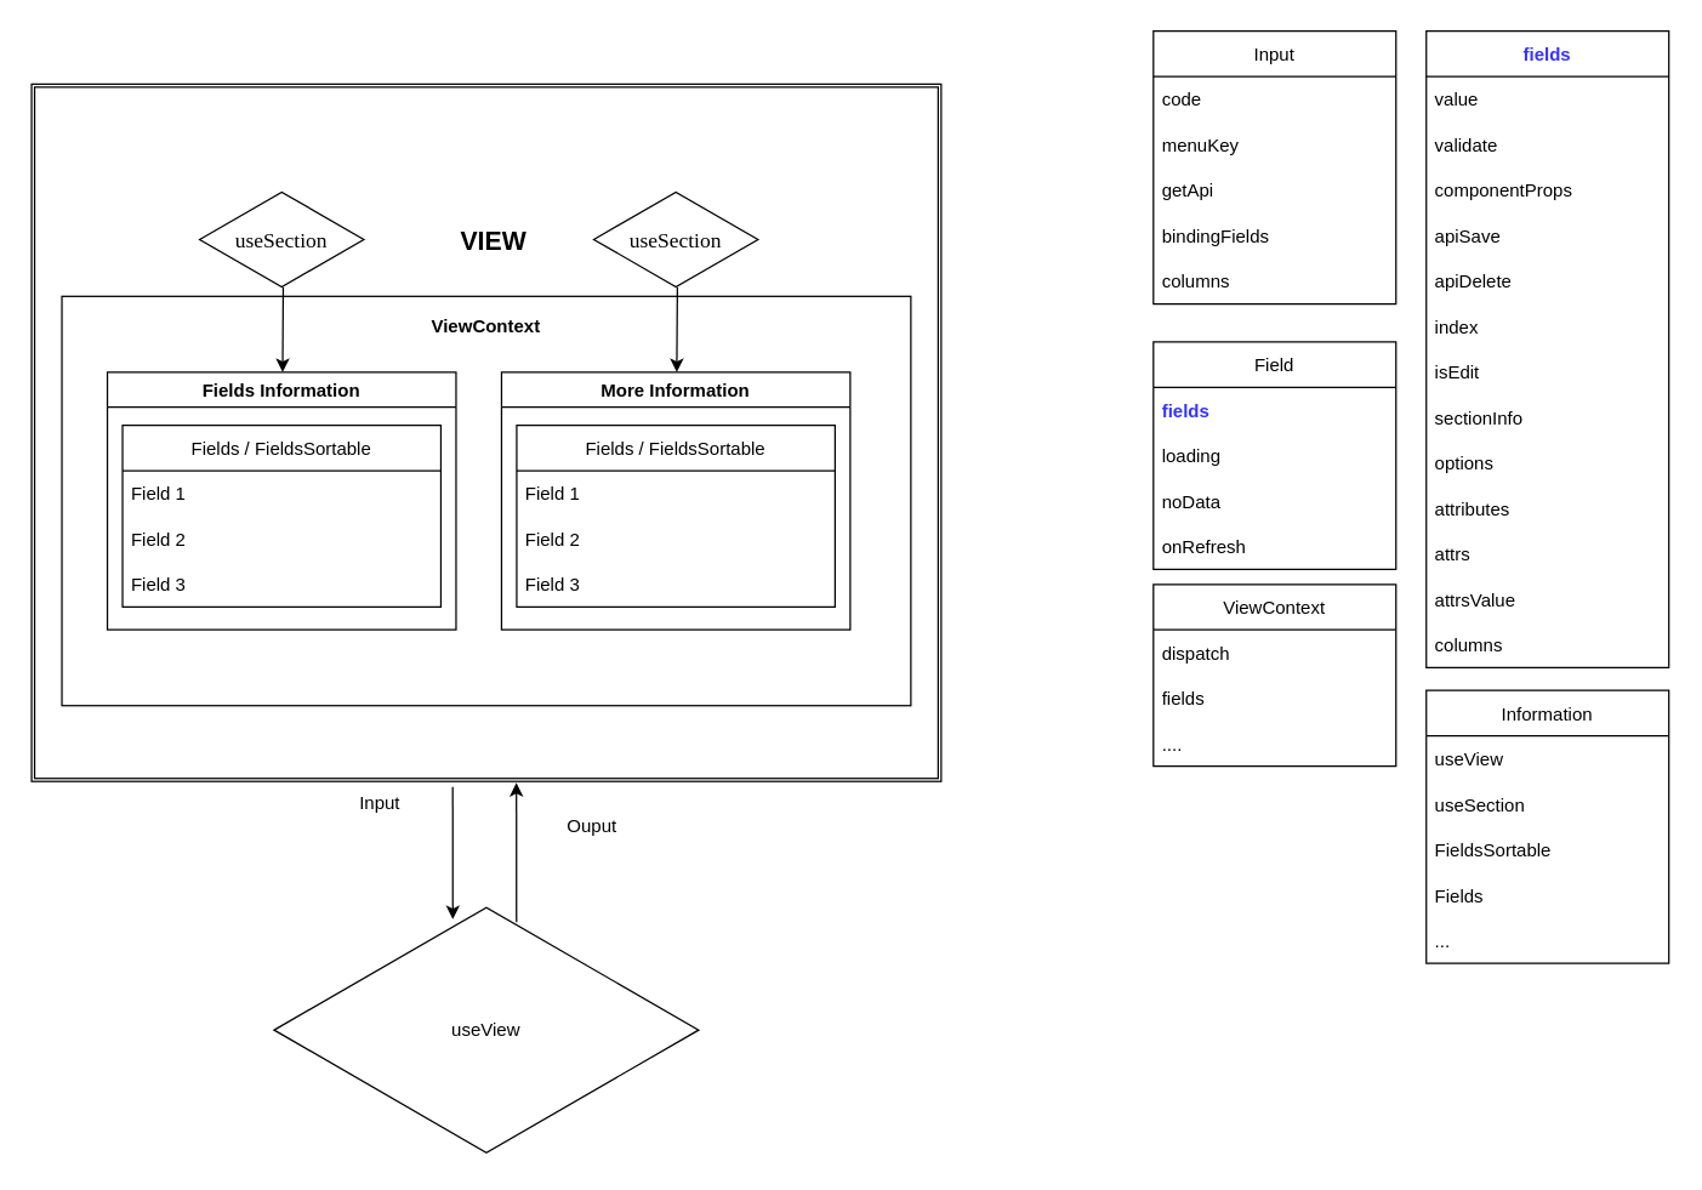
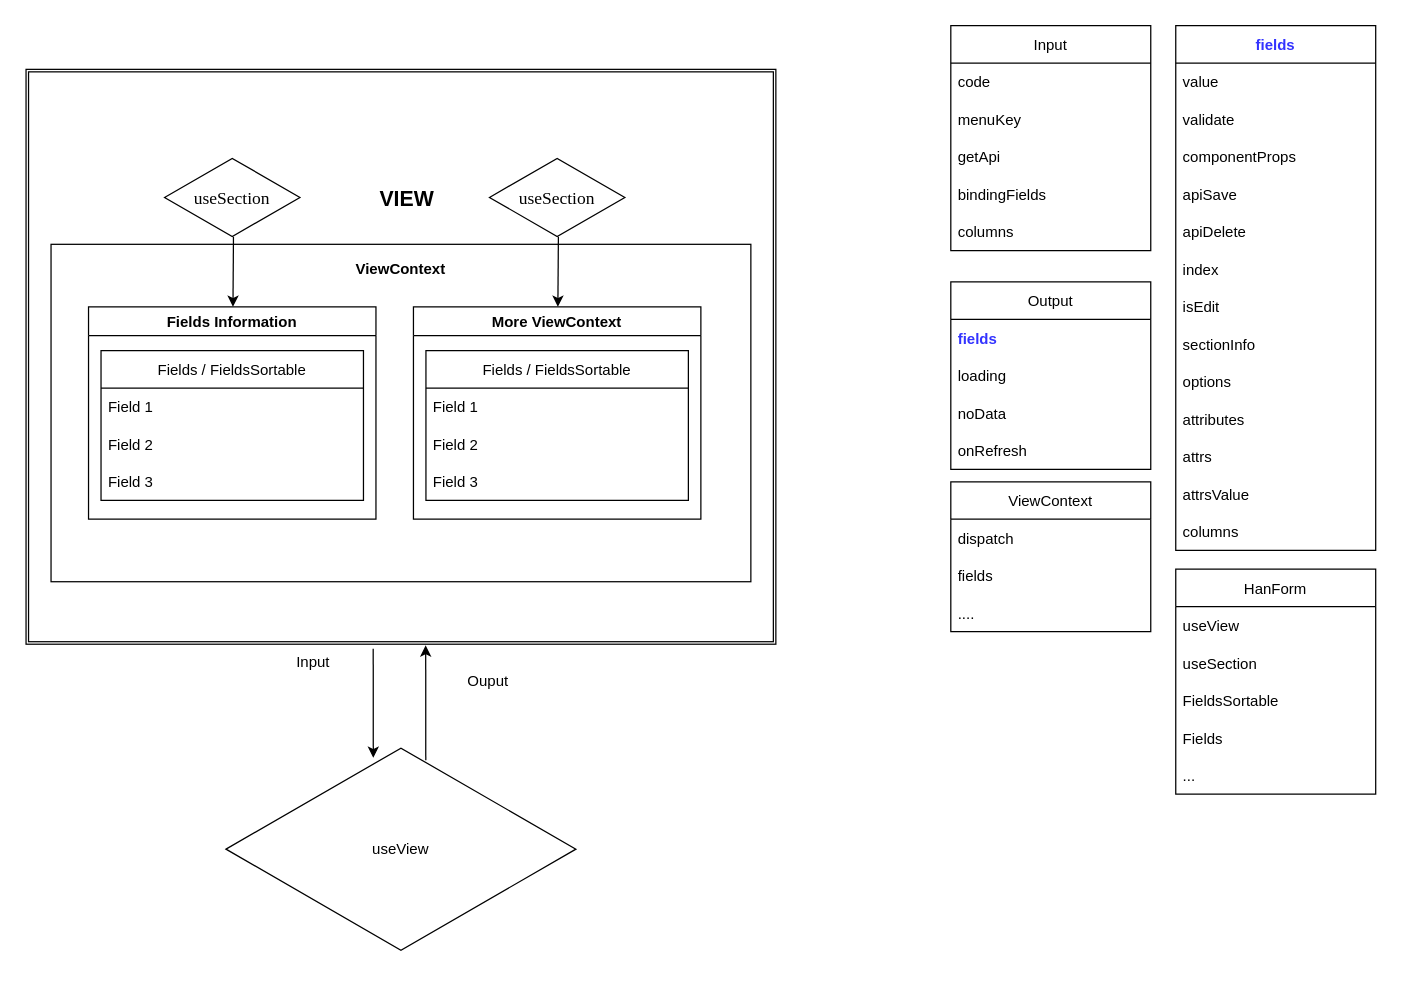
  <mxCell id="0" />
  <mxCell id="1" parent="0" />
- <mxCell id="2" value="Information" style="swimlane;fontStyle=0;childLayout=stackLayout;horizontal=1;startSize=30;horizontalStack=0;resizeParent=1;resizeParentMax=0;resizeLast=0;collapsible=1;marginBottom=0;" vertex="1" parent="1"><mxGeometry x="940" y="455" width="160" height="180" as="geometry" /></mxCell>
+ <mxCell id="2" value="HanForm" style="swimlane;fontStyle=0;childLayout=stackLayout;horizontal=1;startSize=30;horizontalStack=0;resizeParent=1;resizeParentMax=0;resizeLast=0;collapsible=1;marginBottom=0;" vertex="1" parent="1"><mxGeometry x="940" y="455" width="160" height="180" as="geometry" /></mxCell>
  <mxCell id="3" value="useView" style="text;strokeColor=none;fillColor=none;align=left;verticalAlign=middle;spacingLeft=4;spacingRight=4;overflow=hidden;points=[[0,0.5],[1,0.5]];portConstraint=eastwest;rotatable=0;" vertex="1" parent="2"><mxGeometry y="30" width="160" height="30" as="geometry" /></mxCell>
  <mxCell id="4" value="useSection" style="text;strokeColor=none;fillColor=none;align=left;verticalAlign=middle;spacingLeft=4;spacingRight=4;overflow=hidden;points=[[0,0.5],[1,0.5]];portConstraint=eastwest;rotatable=0;" vertex="1" parent="2"><mxGeometry y="60" width="160" height="30" as="geometry" /></mxCell>
  <mxCell id="5" value="FieldsSortable" style="text;strokeColor=none;fillColor=none;align=left;verticalAlign=middle;spacingLeft=4;spacingRight=4;overflow=hidden;points=[[0,0.5],[1,0.5]];portConstraint=eastwest;rotatable=0;" vertex="1" parent="2"><mxGeometry y="90" width="160" height="30" as="geometry" /></mxCell>
  <mxCell id="6" value="Fields" style="text;strokeColor=none;fillColor=none;align=left;verticalAlign=middle;spacingLeft=4;spacingRight=4;overflow=hidden;points=[[0,0.5],[1,0.5]];portConstraint=eastwest;rotatable=0;" vertex="1" parent="2"><mxGeometry y="120" width="160" height="30" as="geometry" /></mxCell>
  <mxCell id="7" value="..." style="text;strokeColor=none;fillColor=none;align=left;verticalAlign=middle;spacingLeft=4;spacingRight=4;overflow=hidden;points=[[0,0.5],[1,0.5]];portConstraint=eastwest;rotatable=0;" vertex="1" parent="2"><mxGeometry y="150" width="160" height="30" as="geometry" /></mxCell>
  <mxCell id="8" value="" style="shape=ext;double=1;rounded=0;whiteSpace=wrap;html=1;" vertex="1" parent="1"><mxGeometry x="20" y="55" width="600" height="460" as="geometry" /></mxCell>
  <mxCell id="9" value="useView" style="html=1;whiteSpace=wrap;aspect=fixed;shape=isoRectangle;" vertex="1" parent="1"><mxGeometry x="180" y="595" width="280" height="168" as="geometry" /></mxCell>
  <mxCell id="10" value="fields" style="swimlane;fontStyle=1;childLayout=stackLayout;horizontal=1;startSize=30;horizontalStack=0;resizeParent=1;resizeParentMax=0;resizeLast=0;collapsible=1;marginBottom=0;fontColor=#3333FF;" vertex="1" parent="1"><mxGeometry x="940" y="20" width="160" height="420" as="geometry" /></mxCell>
  <mxCell id="11" value="value" style="text;strokeColor=none;fillColor=none;align=left;verticalAlign=middle;spacingLeft=4;spacingRight=4;overflow=hidden;points=[[0,0.5],[1,0.5]];portConstraint=eastwest;rotatable=0;" vertex="1" parent="10"><mxGeometry y="30" width="160" height="30" as="geometry" /></mxCell>
  <mxCell id="12" value="validate" style="text;strokeColor=none;fillColor=none;align=left;verticalAlign=middle;spacingLeft=4;spacingRight=4;overflow=hidden;points=[[0,0.5],[1,0.5]];portConstraint=eastwest;rotatable=0;" vertex="1" parent="10"><mxGeometry y="60" width="160" height="30" as="geometry" /></mxCell>
  <mxCell id="13" value="componentProps" style="text;strokeColor=none;fillColor=none;align=left;verticalAlign=middle;spacingLeft=4;spacingRight=4;overflow=hidden;points=[[0,0.5],[1,0.5]];portConstraint=eastwest;rotatable=0;" vertex="1" parent="10"><mxGeometry y="90" width="160" height="30" as="geometry" /></mxCell>
  <mxCell id="14" value="apiSave" style="text;strokeColor=none;fillColor=none;align=left;verticalAlign=middle;spacingLeft=4;spacingRight=4;overflow=hidden;points=[[0,0.5],[1,0.5]];portConstraint=eastwest;rotatable=0;" vertex="1" parent="10"><mxGeometry y="120" width="160" height="30" as="geometry" /></mxCell>
  <mxCell id="15" value="apiDelete" style="text;strokeColor=none;fillColor=none;align=left;verticalAlign=middle;spacingLeft=4;spacingRight=4;overflow=hidden;points=[[0,0.5],[1,0.5]];portConstraint=eastwest;rotatable=0;" vertex="1" parent="10"><mxGeometry y="150" width="160" height="30" as="geometry" /></mxCell>
  <mxCell id="16" value="index" style="text;strokeColor=none;fillColor=none;align=left;verticalAlign=middle;spacingLeft=4;spacingRight=4;overflow=hidden;points=[[0,0.5],[1,0.5]];portConstraint=eastwest;rotatable=0;" vertex="1" parent="10"><mxGeometry y="180" width="160" height="30" as="geometry" /></mxCell>
  <mxCell id="17" value="isEdit" style="text;strokeColor=none;fillColor=none;align=left;verticalAlign=middle;spacingLeft=4;spacingRight=4;overflow=hidden;points=[[0,0.5],[1,0.5]];portConstraint=eastwest;rotatable=0;" vertex="1" parent="10"><mxGeometry y="210" width="160" height="30" as="geometry" /></mxCell>
  <mxCell id="18" value="sectionInfo" style="text;strokeColor=none;fillColor=none;align=left;verticalAlign=middle;spacingLeft=4;spacingRight=4;overflow=hidden;points=[[0,0.5],[1,0.5]];portConstraint=eastwest;rotatable=0;" vertex="1" parent="10"><mxGeometry y="240" width="160" height="30" as="geometry" /></mxCell>
  <mxCell id="19" value="options" style="text;strokeColor=none;fillColor=none;align=left;verticalAlign=middle;spacingLeft=4;spacingRight=4;overflow=hidden;points=[[0,0.5],[1,0.5]];portConstraint=eastwest;rotatable=0;" vertex="1" parent="10"><mxGeometry y="270" width="160" height="30" as="geometry" /></mxCell>
  <mxCell id="20" value="attributes" style="text;strokeColor=none;fillColor=none;align=left;verticalAlign=middle;spacingLeft=4;spacingRight=4;overflow=hidden;points=[[0,0.5],[1,0.5]];portConstraint=eastwest;rotatable=0;" vertex="1" parent="10"><mxGeometry y="300" width="160" height="30" as="geometry" /></mxCell>
  <mxCell id="21" value="attrs" style="text;strokeColor=none;fillColor=none;align=left;verticalAlign=middle;spacingLeft=4;spacingRight=4;overflow=hidden;points=[[0,0.5],[1,0.5]];portConstraint=eastwest;rotatable=0;" vertex="1" parent="10"><mxGeometry y="330" width="160" height="30" as="geometry" /></mxCell>
  <mxCell id="22" value="attrsValue" style="text;strokeColor=none;fillColor=none;align=left;verticalAlign=middle;spacingLeft=4;spacingRight=4;overflow=hidden;points=[[0,0.5],[1,0.5]];portConstraint=eastwest;rotatable=0;" vertex="1" parent="10"><mxGeometry y="360" width="160" height="30" as="geometry" /></mxCell>
  <mxCell id="23" value="columns" style="text;strokeColor=none;fillColor=none;align=left;verticalAlign=middle;spacingLeft=4;spacingRight=4;overflow=hidden;points=[[0,0.5],[1,0.5]];portConstraint=eastwest;rotatable=0;" vertex="1" parent="10"><mxGeometry y="390" width="160" height="30" as="geometry" /></mxCell>
  <mxCell id="24" value="VIEW" style="text;html=1;strokeColor=none;fillColor=none;align=center;verticalAlign=middle;whiteSpace=wrap;rounded=0;fontSize=17;fontStyle=1" vertex="1" parent="1"><mxGeometry x="295" y="145" width="60" height="30" as="geometry" /></mxCell>
  <mxCell id="25" value="Input" style="swimlane;fontStyle=0;childLayout=stackLayout;horizontal=1;startSize=30;horizontalStack=0;resizeParent=1;resizeParentMax=0;resizeLast=0;collapsible=1;marginBottom=0;" vertex="1" parent="1"><mxGeometry x="760" y="20" width="160" height="180" as="geometry" /></mxCell>
  <mxCell id="26" value="code" style="text;strokeColor=none;fillColor=none;align=left;verticalAlign=middle;spacingLeft=4;spacingRight=4;overflow=hidden;points=[[0,0.5],[1,0.5]];portConstraint=eastwest;rotatable=0;" vertex="1" parent="25"><mxGeometry y="30" width="160" height="30" as="geometry" /></mxCell>
  <mxCell id="27" value="menuKey" style="text;strokeColor=none;fillColor=none;align=left;verticalAlign=middle;spacingLeft=4;spacingRight=4;overflow=hidden;points=[[0,0.5],[1,0.5]];portConstraint=eastwest;rotatable=0;" vertex="1" parent="25"><mxGeometry y="60" width="160" height="30" as="geometry" /></mxCell>
  <mxCell id="28" value="getApi" style="text;strokeColor=none;fillColor=none;align=left;verticalAlign=middle;spacingLeft=4;spacingRight=4;overflow=hidden;points=[[0,0.5],[1,0.5]];portConstraint=eastwest;rotatable=0;" vertex="1" parent="25"><mxGeometry y="90" width="160" height="30" as="geometry" /></mxCell>
  <mxCell id="29" value="bindingFields" style="text;strokeColor=none;fillColor=none;align=left;verticalAlign=middle;spacingLeft=4;spacingRight=4;overflow=hidden;points=[[0,0.5],[1,0.5]];portConstraint=eastwest;rotatable=0;" vertex="1" parent="25"><mxGeometry y="120" width="160" height="30" as="geometry" /></mxCell>
  <mxCell id="30" value="columns" style="text;strokeColor=none;fillColor=none;align=left;verticalAlign=middle;spacingLeft=4;spacingRight=4;overflow=hidden;points=[[0,0.5],[1,0.5]];portConstraint=eastwest;rotatable=0;" vertex="1" parent="25"><mxGeometry y="150" width="160" height="30" as="geometry" /></mxCell>
- <mxCell id="31" value="Field" style="swimlane;fontStyle=0;childLayout=stackLayout;horizontal=1;startSize=30;horizontalStack=0;resizeParent=1;resizeParentMax=0;resizeLast=0;collapsible=1;marginBottom=0;" vertex="1" parent="1"><mxGeometry x="760" y="225" width="160" height="150" as="geometry" /></mxCell>
+ <mxCell id="31" value="Output" style="swimlane;fontStyle=0;childLayout=stackLayout;horizontal=1;startSize=30;horizontalStack=0;resizeParent=1;resizeParentMax=0;resizeLast=0;collapsible=1;marginBottom=0;" vertex="1" parent="1"><mxGeometry x="760" y="225" width="160" height="150" as="geometry" /></mxCell>
  <mxCell id="32" value="fields" style="text;strokeColor=none;fillColor=none;align=left;verticalAlign=middle;spacingLeft=4;spacingRight=4;overflow=hidden;points=[[0,0.5],[1,0.5]];portConstraint=eastwest;rotatable=0;fontColor=#3333FF;fontStyle=1" vertex="1" parent="31"><mxGeometry y="30" width="160" height="30" as="geometry" /></mxCell>
  <mxCell id="33" value="loading" style="text;strokeColor=none;fillColor=none;align=left;verticalAlign=middle;spacingLeft=4;spacingRight=4;overflow=hidden;points=[[0,0.5],[1,0.5]];portConstraint=eastwest;rotatable=0;" vertex="1" parent="31"><mxGeometry y="60" width="160" height="30" as="geometry" /></mxCell>
  <mxCell id="34" value="noData" style="text;strokeColor=none;fillColor=none;align=left;verticalAlign=middle;spacingLeft=4;spacingRight=4;overflow=hidden;points=[[0,0.5],[1,0.5]];portConstraint=eastwest;rotatable=0;" vertex="1" parent="31"><mxGeometry y="90" width="160" height="30" as="geometry" /></mxCell>
  <mxCell id="35" value="onRefresh" style="text;strokeColor=none;fillColor=none;align=left;verticalAlign=middle;spacingLeft=4;spacingRight=4;overflow=hidden;points=[[0,0.5],[1,0.5]];portConstraint=eastwest;rotatable=0;" vertex="1" parent="31"><mxGeometry y="120" width="160" height="30" as="geometry" /></mxCell>
  <mxCell id="36" value="Input" style="text;html=1;strokeColor=none;fillColor=none;align=center;verticalAlign=middle;whiteSpace=wrap;rounded=0;" vertex="1" parent="1"><mxGeometry x="220" y="515" width="60" height="30" as="geometry" /></mxCell>
  <mxCell id="37" value="Ouput" style="text;html=1;strokeColor=none;fillColor=none;align=center;verticalAlign=middle;whiteSpace=wrap;rounded=0;" vertex="1" parent="1"><mxGeometry x="360" y="530" width="60" height="30" as="geometry" /></mxCell>
  <mxCell id="38" value="" style="rounded=0;whiteSpace=wrap;html=1;" vertex="1" parent="1"><mxGeometry x="40" y="195" width="560" height="270" as="geometry" /></mxCell>
  <mxCell id="39" value="ViewContext" style="text;html=1;strokeColor=none;fillColor=none;align=center;verticalAlign=middle;whiteSpace=wrap;rounded=0;fontStyle=1" vertex="1" parent="1"><mxGeometry x="290" y="200" width="60" height="30" as="geometry" /></mxCell>
  <mxCell id="40" value="Fields Information" style="swimlane;" vertex="1" parent="1"><mxGeometry x="70" y="245" width="230" height="170" as="geometry" /></mxCell>
  <mxCell id="41" value="Fields / FieldsSortable" style="swimlane;fontStyle=0;childLayout=stackLayout;horizontal=1;startSize=30;horizontalStack=0;resizeParent=1;resizeParentMax=0;resizeLast=0;collapsible=1;marginBottom=0;" vertex="1" parent="40"><mxGeometry x="10" y="35" width="210" height="120" as="geometry" /></mxCell>
  <mxCell id="42" value="Field 1" style="text;strokeColor=none;fillColor=none;align=left;verticalAlign=middle;spacingLeft=4;spacingRight=4;overflow=hidden;points=[[0,0.5],[1,0.5]];portConstraint=eastwest;rotatable=0;" vertex="1" parent="41"><mxGeometry y="30" width="210" height="30" as="geometry" /></mxCell>
  <mxCell id="43" value="Field 2" style="text;strokeColor=none;fillColor=none;align=left;verticalAlign=middle;spacingLeft=4;spacingRight=4;overflow=hidden;points=[[0,0.5],[1,0.5]];portConstraint=eastwest;rotatable=0;" vertex="1" parent="41"><mxGeometry y="60" width="210" height="30" as="geometry" /></mxCell>
  <mxCell id="44" value="Field 3" style="text;strokeColor=none;fillColor=none;align=left;verticalAlign=middle;spacingLeft=4;spacingRight=4;overflow=hidden;points=[[0,0.5],[1,0.5]];portConstraint=eastwest;rotatable=0;" vertex="1" parent="41"><mxGeometry y="90" width="210" height="30" as="geometry" /></mxCell>
  <mxCell id="45" value="ViewContext" style="swimlane;fontStyle=0;childLayout=stackLayout;horizontal=1;startSize=30;horizontalStack=0;resizeParent=1;resizeParentMax=0;resizeLast=0;collapsible=1;marginBottom=0;" vertex="1" parent="1"><mxGeometry x="760" y="385" width="160" height="120" as="geometry" /></mxCell>
  <mxCell id="46" value="dispatch" style="text;strokeColor=none;fillColor=none;align=left;verticalAlign=middle;spacingLeft=4;spacingRight=4;overflow=hidden;points=[[0,0.5],[1,0.5]];portConstraint=eastwest;rotatable=0;" vertex="1" parent="45"><mxGeometry y="30" width="160" height="30" as="geometry" /></mxCell>
  <mxCell id="47" value="fields" style="text;strokeColor=none;fillColor=none;align=left;verticalAlign=middle;spacingLeft=4;spacingRight=4;overflow=hidden;points=[[0,0.5],[1,0.5]];portConstraint=eastwest;rotatable=0;" vertex="1" parent="45"><mxGeometry y="60" width="160" height="30" as="geometry" /></mxCell>
  <mxCell id="48" value="...." style="text;strokeColor=none;fillColor=none;align=left;verticalAlign=middle;spacingLeft=4;spacingRight=4;overflow=hidden;points=[[0,0.5],[1,0.5]];portConstraint=eastwest;rotatable=0;" vertex="1" parent="45"><mxGeometry y="90" width="160" height="30" as="geometry" /></mxCell>
- <mxCell id="49" value="More Information" style="swimlane;" vertex="1" parent="1"><mxGeometry x="330" y="245" width="230" height="170" as="geometry" /></mxCell>
+ <mxCell id="49" value="More ViewContext" style="swimlane;" vertex="1" parent="1"><mxGeometry x="330" y="245" width="230" height="170" as="geometry" /></mxCell>
  <mxCell id="50" value="Fields / FieldsSortable" style="swimlane;fontStyle=0;childLayout=stackLayout;horizontal=1;startSize=30;horizontalStack=0;resizeParent=1;resizeParentMax=0;resizeLast=0;collapsible=1;marginBottom=0;" vertex="1" parent="49"><mxGeometry x="10" y="35" width="210" height="120" as="geometry" /></mxCell>
  <mxCell id="51" value="Field 1" style="text;strokeColor=none;fillColor=none;align=left;verticalAlign=middle;spacingLeft=4;spacingRight=4;overflow=hidden;points=[[0,0.5],[1,0.5]];portConstraint=eastwest;rotatable=0;" vertex="1" parent="50"><mxGeometry y="30" width="210" height="30" as="geometry" /></mxCell>
  <mxCell id="52" value="Field 2" style="text;strokeColor=none;fillColor=none;align=left;verticalAlign=middle;spacingLeft=4;spacingRight=4;overflow=hidden;points=[[0,0.5],[1,0.5]];portConstraint=eastwest;rotatable=0;" vertex="1" parent="50"><mxGeometry y="60" width="210" height="30" as="geometry" /></mxCell>
  <mxCell id="53" value="Field 3" style="text;strokeColor=none;fillColor=none;align=left;verticalAlign=middle;spacingLeft=4;spacingRight=4;overflow=hidden;points=[[0,0.5],[1,0.5]];portConstraint=eastwest;rotatable=0;" vertex="1" parent="50"><mxGeometry y="90" width="210" height="30" as="geometry" /></mxCell>
  <mxCell id="54" value="" style="endArrow=classic;html=1;rounded=0;fontFamily=Times New Roman;fontSize=17;exitX=0.463;exitY=1.008;exitDx=0;exitDy=0;exitPerimeter=0;entryX=0.421;entryY=0.065;entryDx=0;entryDy=0;entryPerimeter=0;" edge="1" parent="1" source="8" target="9"><mxGeometry width="50" height="50" relative="1" as="geometry"><mxPoint x="220" y="545" as="sourcePoint" /><mxPoint x="270" y="495" as="targetPoint" /></mxGeometry></mxCell>
  <mxCell id="55" value="" style="endArrow=classic;html=1;rounded=0;fontFamily=Times New Roman;fontSize=17;exitX=0.571;exitY=0.077;exitDx=0;exitDy=0;exitPerimeter=0;entryX=0.533;entryY=1.002;entryDx=0;entryDy=0;entryPerimeter=0;" edge="1" parent="1" source="9" target="8"><mxGeometry width="50" height="50" relative="1" as="geometry"><mxPoint x="430" y="585" as="sourcePoint" /><mxPoint x="340" y="535" as="targetPoint" /></mxGeometry></mxCell>
  <mxCell id="56" value="&lt;font color=&quot;#000000&quot; style=&quot;font-size: 14px&quot;&gt;useSection&lt;/font&gt;" style="html=1;whiteSpace=wrap;aspect=fixed;shape=isoRectangle;fontFamily=Times New Roman;fontSize=17;fontColor=#3333FF;" vertex="1" parent="1"><mxGeometry x="130.83" y="125" width="108.34" height="65" as="geometry" /></mxCell>
  <mxCell id="57" value="" style="endArrow=classic;html=1;rounded=0;fontFamily=Times New Roman;fontSize=14;fontColor=#000000;exitX=0.509;exitY=0.985;exitDx=0;exitDy=0;exitPerimeter=0;" edge="1" parent="1" source="56" target="40"><mxGeometry width="50" height="50" relative="1" as="geometry"><mxPoint x="60" y="225" as="sourcePoint" /><mxPoint x="110" y="175" as="targetPoint" /></mxGeometry></mxCell>
  <mxCell id="58" value="&lt;font color=&quot;#000000&quot; style=&quot;font-size: 14px&quot;&gt;useSection&lt;/font&gt;" style="html=1;whiteSpace=wrap;aspect=fixed;shape=isoRectangle;fontFamily=Times New Roman;fontSize=17;fontColor=#3333FF;" vertex="1" parent="1"><mxGeometry x="390.83" y="125" width="108.34" height="65" as="geometry" /></mxCell>
  <mxCell id="59" value="" style="endArrow=classic;html=1;rounded=0;fontFamily=Times New Roman;fontSize=14;fontColor=#000000;exitX=0.509;exitY=0.985;exitDx=0;exitDy=0;exitPerimeter=0;" edge="1" parent="1" source="58"><mxGeometry width="50" height="50" relative="1" as="geometry"><mxPoint x="320" y="225" as="sourcePoint" /><mxPoint x="445.588" y="245" as="targetPoint" /></mxGeometry></mxCell>
